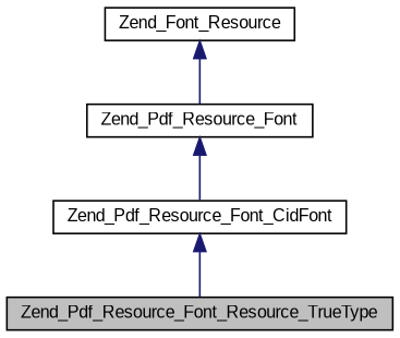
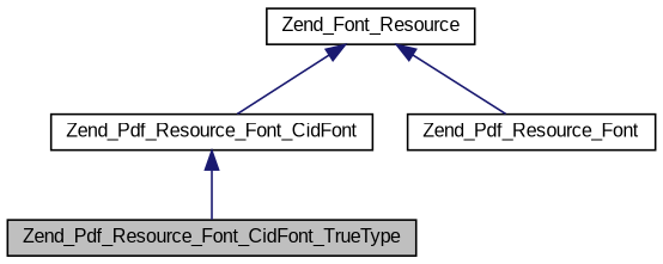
  digraph {
    fontname="Liberation Sans"
    node [color=black fillcolor=white fontname="Liberation Sans" fontsize=10 shape=record style=filled]
    edge [color=midnightblue dir=back fontname="Liberation Sans" fontsize=10 labelfontname=Helvetica labelfontsize=10 style=solid]
-   n1 [fillcolor=grey75 fontcolor=black height=0.2 label=Zend_Pdf_Resource_Font_Resource_TrueType width=0.4]
+   n1 [fillcolor=grey75 fontcolor=black height=0.2 label=Zend_Pdf_Resource_Font_CidFont_TrueType width=0.4]
    n2 [height=0.2 label=Zend_Pdf_Resource_Font_CidFont width=0.4]
    n3 [height=0.2 label=Zend_Pdf_Resource_Font width=0.4]
    n4 [height=0.2 label=Zend_Font_Resource width=0.4]
    n2 -> n1
-   n3 -> n2
+   n4 -> n2
    n4 -> n3
  }
